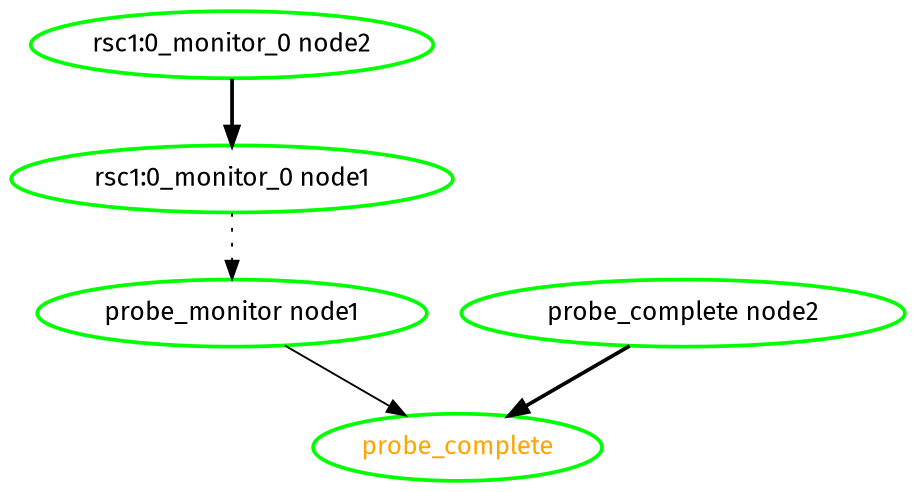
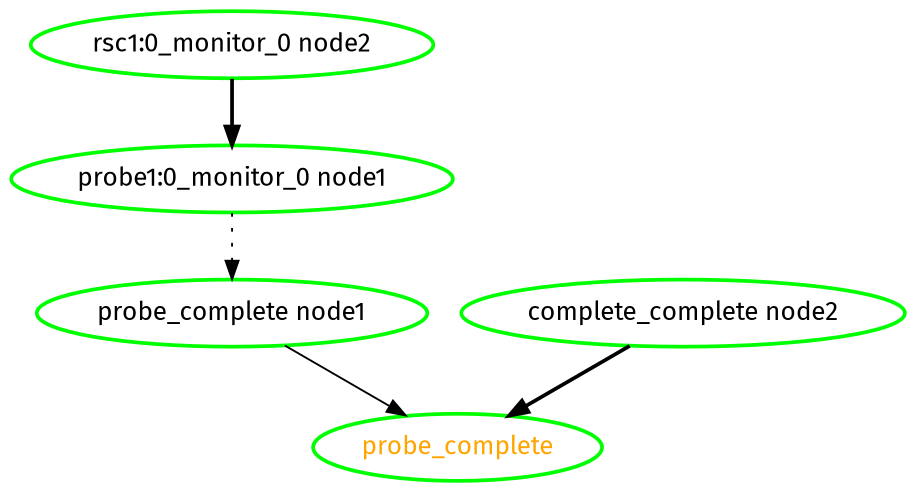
  digraph {
    fontname="Fira Sans"
    node [color=green fontcolor=black fontname="Fira Sans" style=bold]
    edge [fontname="Fira Sans" style=bold]
    probe_complete [fontcolor=orange]
-   "probe_complete node1" [label="probe_monitor node1"]
-   "probe_complete node2"
-   "rsc1:0_monitor_0 node1"
+   "probe_complete node1"
+   "probe_complete node2" [label="complete_complete node2"]
+   "rsc1:0_monitor_0 node1" [label="probe1:0_monitor_0 node1"]
    "rsc1:0_monitor_0 node2"
    "probe_complete node1" -> probe_complete [style=solid]
    "probe_complete node2" -> probe_complete
    "rsc1:0_monitor_0 node1" -> "probe_complete node1" [style=dotted]
    "rsc1:0_monitor_0 node2" -> "rsc1:0_monitor_0 node1"
  }
